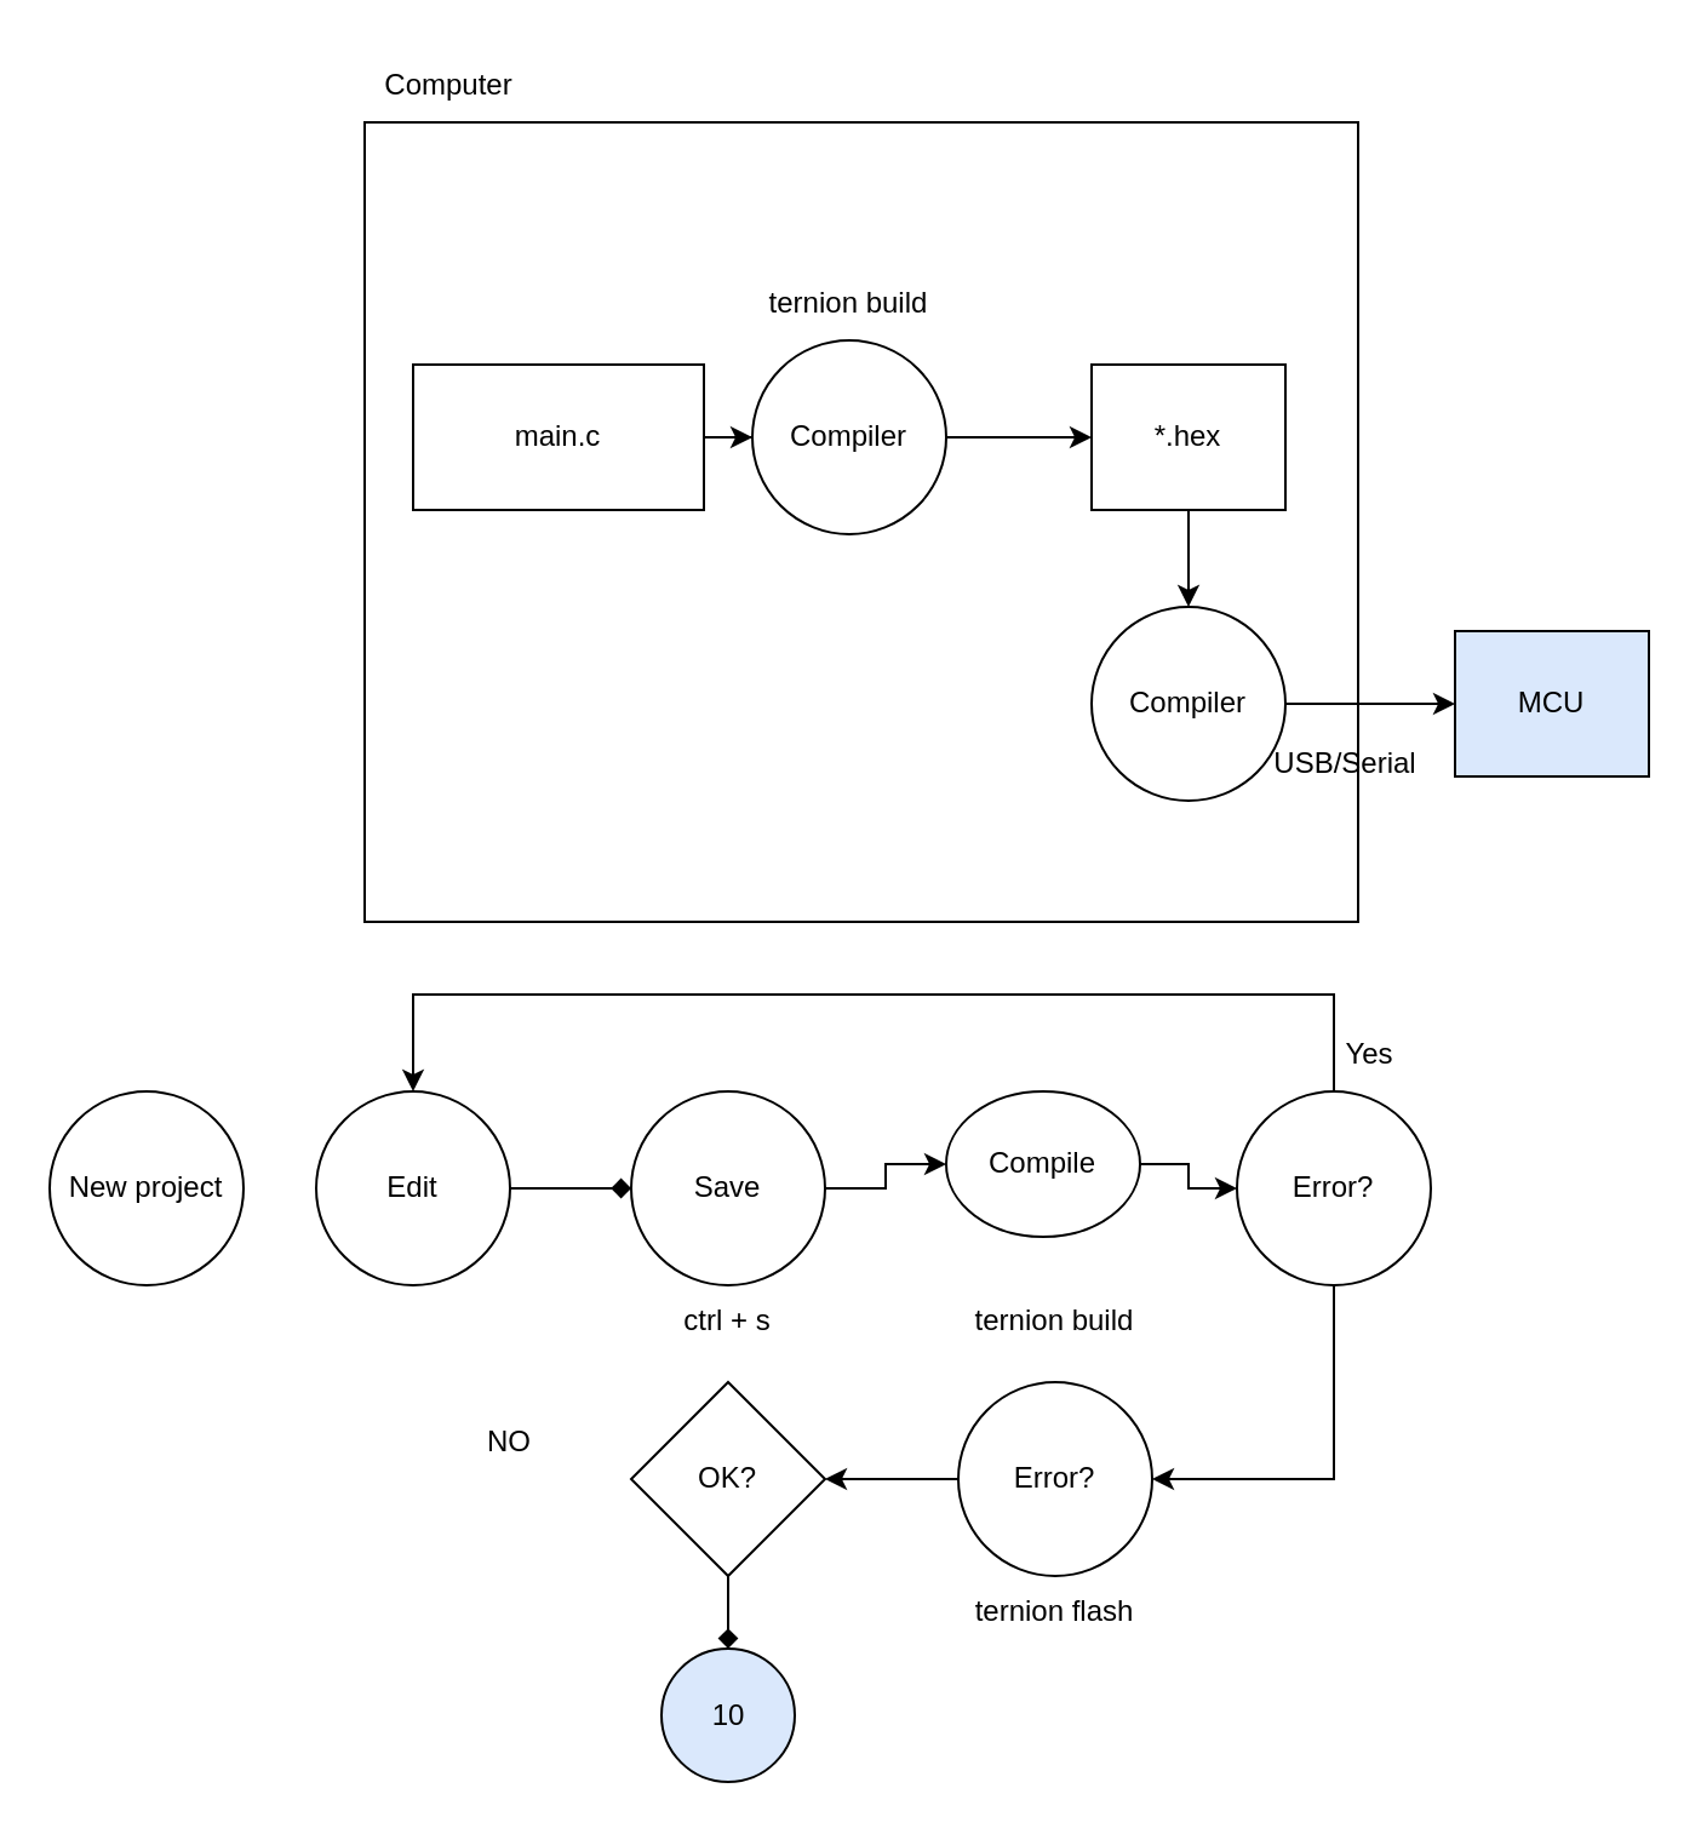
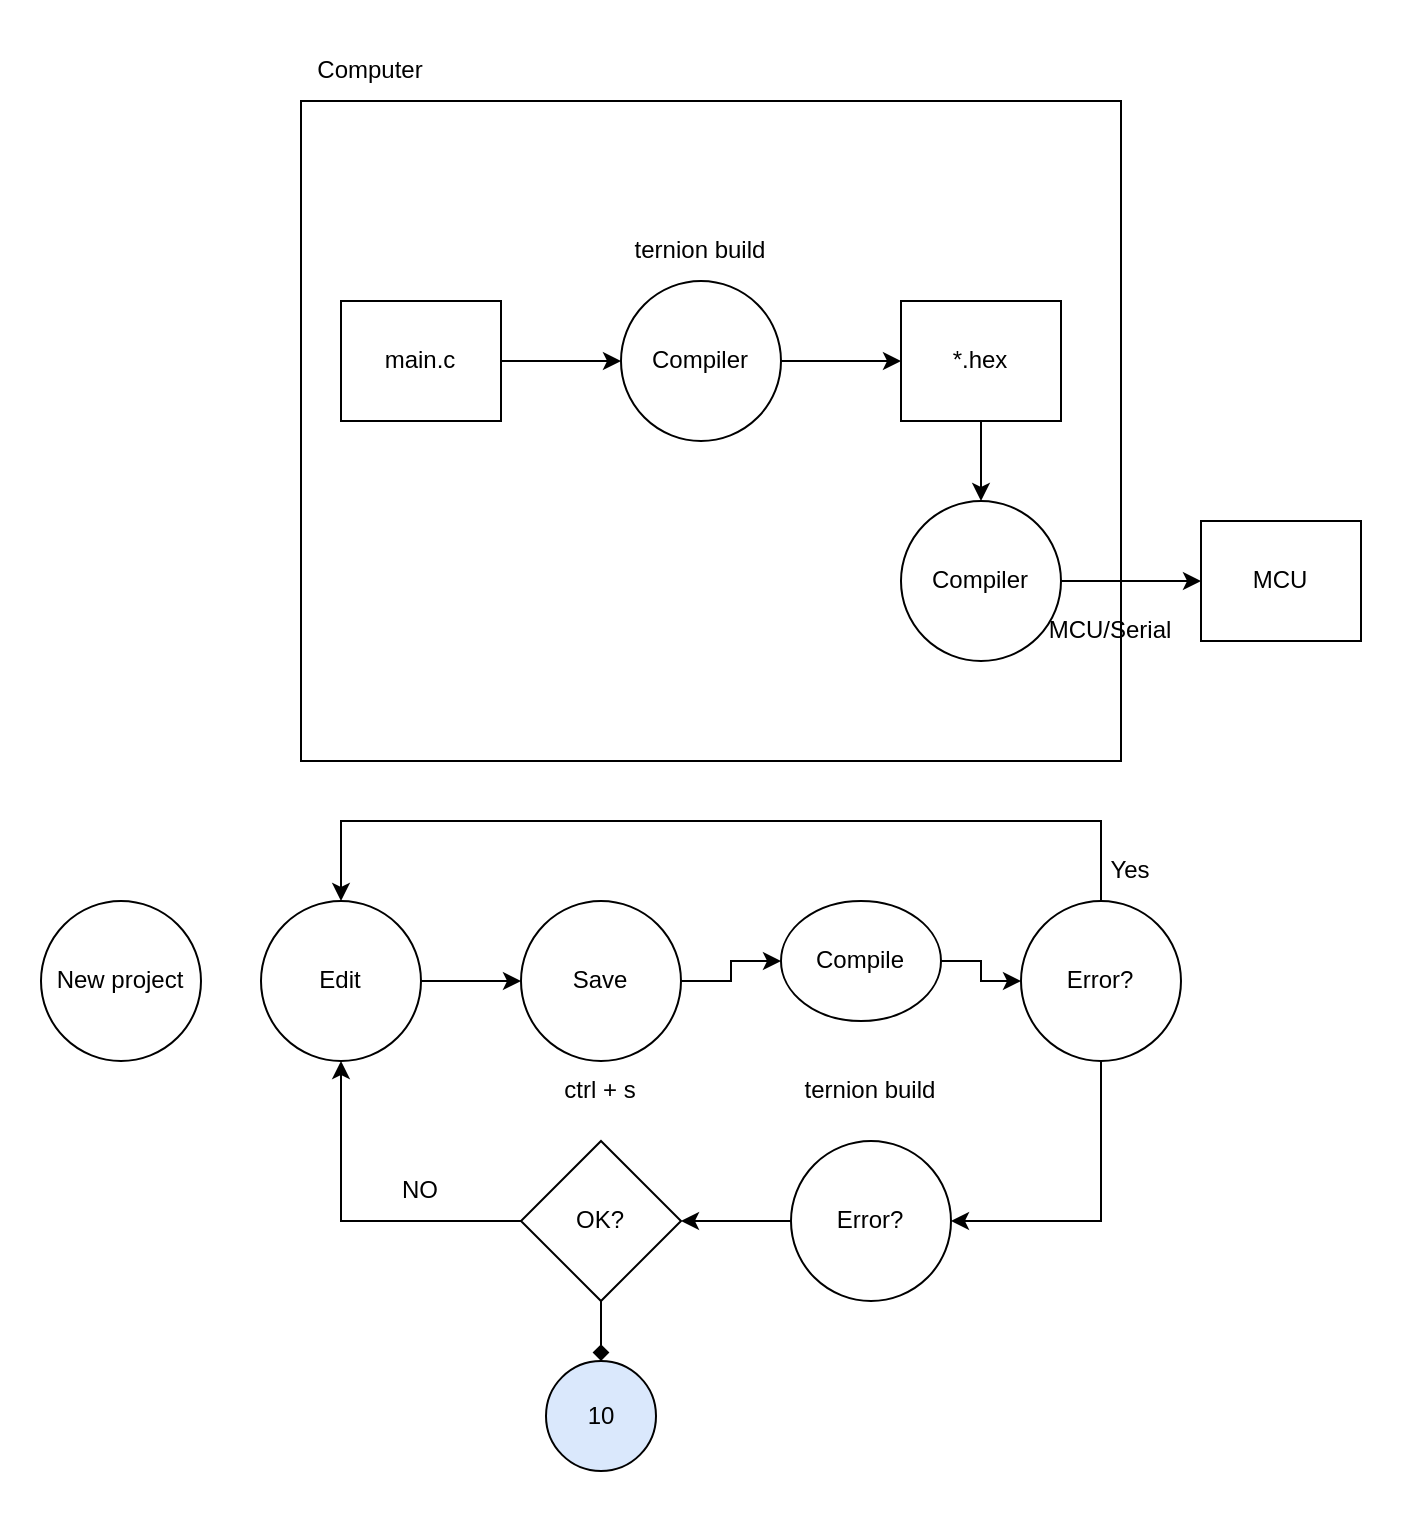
  <mxCell id="0" />
  <mxCell id="1" parent="0" />
  <mxCell id="2" value="" style="rounded=0;whiteSpace=wrap;html=1;" vertex="1" parent="1"><mxGeometry x="150" y="50" width="410" height="330" as="geometry" /></mxCell>
  <mxCell id="3" value="" style="edgeStyle=orthogonalEdgeStyle;rounded=0;orthogonalLoop=1;jettySize=auto;html=1;" edge="1" parent="1" source="4" target="6"><mxGeometry relative="1" as="geometry" /></mxCell>
- <mxCell id="4" value="main.c" style="rounded=0;whiteSpace=wrap;html=1;" vertex="1" parent="1"><mxGeometry x="170" y="150" width="120" height="60" as="geometry" /></mxCell>
+ <mxCell id="4" value="main.c" style="rounded=0;whiteSpace=wrap;html=1;" vertex="1" parent="1"><mxGeometry x="170" y="150" width="80" height="60" as="geometry" /></mxCell>
  <mxCell id="5" value="" style="edgeStyle=orthogonalEdgeStyle;rounded=0;orthogonalLoop=1;jettySize=auto;html=1;" edge="1" parent="1" source="6" target="9"><mxGeometry relative="1" as="geometry" /></mxCell>
  <mxCell id="6" value="Compiler" style="ellipse;whiteSpace=wrap;html=1;aspect=fixed;" vertex="1" parent="1"><mxGeometry x="310" y="140" width="80" height="80" as="geometry" /></mxCell>
- <mxCell id="7" value="MCU" style="rounded=0;whiteSpace=wrap;html=1;fillColor=#dae8fc;" vertex="1" parent="1"><mxGeometry x="600" y="260" width="80" height="60" as="geometry" /></mxCell>
+ <mxCell id="7" value="MCU" style="rounded=0;whiteSpace=wrap;html=1;" vertex="1" parent="1"><mxGeometry x="600" y="260" width="80" height="60" as="geometry" /></mxCell>
  <mxCell id="8" value="" style="edgeStyle=orthogonalEdgeStyle;rounded=0;orthogonalLoop=1;jettySize=auto;html=1;" edge="1" parent="1" source="9" target="11"><mxGeometry relative="1" as="geometry" /></mxCell>
  <mxCell id="9" value="*.hex" style="rounded=0;whiteSpace=wrap;html=1;" vertex="1" parent="1"><mxGeometry x="450" y="150" width="80" height="60" as="geometry" /></mxCell>
  <mxCell id="10" value="" style="edgeStyle=orthogonalEdgeStyle;rounded=0;orthogonalLoop=1;jettySize=auto;html=1;" edge="1" parent="1" source="11" target="7"><mxGeometry relative="1" as="geometry" /></mxCell>
  <mxCell id="11" value="Compiler" style="ellipse;whiteSpace=wrap;html=1;aspect=fixed;" vertex="1" parent="1"><mxGeometry x="450" y="250" width="80" height="80" as="geometry" /></mxCell>
  <mxCell id="12" value="ternion build" style="text;html=1;align=center;verticalAlign=middle;whiteSpace=wrap;rounded=0;" vertex="1" parent="1"><mxGeometry x="305" y="110" width="90" height="30" as="geometry" /></mxCell>
  <mxCell id="13" value="Computer" style="text;html=1;align=center;verticalAlign=middle;whiteSpace=wrap;rounded=0;" vertex="1" parent="1"><mxGeometry x="140" y="20" width="90" height="30" as="geometry" /></mxCell>
- <mxCell id="14" value="USB/Serial" style="text;html=1;align=center;verticalAlign=middle;whiteSpace=wrap;rounded=0;" vertex="1" parent="1"><mxGeometry x="510" y="300" width="90" height="30" as="geometry" /></mxCell>
- <mxCell id="15" value="" style="edgeStyle=orthogonalEdgeStyle;rounded=0;orthogonalLoop=1;jettySize=auto;html=1;endArrow=diamond;" edge="1" parent="1" source="16" target="18"><mxGeometry relative="1" as="geometry" /></mxCell>
+ <mxCell id="14" value="MCU/Serial" style="text;html=1;align=center;verticalAlign=middle;whiteSpace=wrap;rounded=0;" vertex="1" parent="1"><mxGeometry x="510" y="300" width="90" height="30" as="geometry" /></mxCell>
+ <mxCell id="15" value="" style="edgeStyle=orthogonalEdgeStyle;rounded=0;orthogonalLoop=1;jettySize=auto;html=1;" edge="1" parent="1" source="16" target="18"><mxGeometry relative="1" as="geometry" /></mxCell>
  <mxCell id="16" value="Edit" style="ellipse;whiteSpace=wrap;html=1;aspect=fixed;" vertex="1" parent="1"><mxGeometry x="130" y="450" width="80" height="80" as="geometry" /></mxCell>
  <mxCell id="17" value="" style="edgeStyle=orthogonalEdgeStyle;rounded=0;orthogonalLoop=1;jettySize=auto;html=1;" edge="1" parent="1" source="18" target="20"><mxGeometry relative="1" as="geometry" /></mxCell>
  <mxCell id="18" value="Save" style="ellipse;whiteSpace=wrap;html=1;aspect=fixed;" vertex="1" parent="1"><mxGeometry x="260" y="450" width="80" height="80" as="geometry" /></mxCell>
  <mxCell id="19" value="" style="edgeStyle=orthogonalEdgeStyle;rounded=0;orthogonalLoop=1;jettySize=auto;html=1;" edge="1" parent="1" source="20" target="23"><mxGeometry relative="1" as="geometry" /></mxCell>
  <mxCell id="20" value="Compile" style="ellipse;whiteSpace=wrap;html=1;aspect=fixed;" vertex="1" parent="1"><mxGeometry x="390" y="450" width="80" height="60" as="geometry" /></mxCell>
  <mxCell id="21" style="edgeStyle=orthogonalEdgeStyle;rounded=0;orthogonalLoop=1;jettySize=auto;html=1;entryX=0.5;entryY=0;entryDx=0;entryDy=0;" edge="1" parent="1" source="23" target="16"><mxGeometry relative="1" as="geometry"><Array as="points"><mxPoint x="550" y="410" /><mxPoint x="170" y="410" /></Array></mxGeometry></mxCell>
  <mxCell id="22" style="edgeStyle=orthogonalEdgeStyle;rounded=0;orthogonalLoop=1;jettySize=auto;html=1;entryX=1;entryY=0.5;entryDx=0;entryDy=0;" edge="1" parent="1" source="23" target="28"><mxGeometry relative="1" as="geometry"><Array as="points"><mxPoint x="550" y="610" /></Array></mxGeometry></mxCell>
  <mxCell id="23" value="Error?" style="ellipse;whiteSpace=wrap;html=1;aspect=fixed;" vertex="1" parent="1"><mxGeometry x="510" y="450" width="80" height="80" as="geometry" /></mxCell>
  <mxCell id="24" value="Yes" style="text;html=1;align=center;verticalAlign=middle;whiteSpace=wrap;rounded=0;" vertex="1" parent="1"><mxGeometry x="520" y="420" width="90" height="30" as="geometry" /></mxCell>
  <mxCell id="25" value="ternion build" style="text;html=1;align=center;verticalAlign=middle;whiteSpace=wrap;rounded=0;" vertex="1" parent="1"><mxGeometry x="380" y="530" width="110" height="30" as="geometry" /></mxCell>
  <mxCell id="26" value="ctrl + s" style="text;html=1;align=center;verticalAlign=middle;whiteSpace=wrap;rounded=0;" vertex="1" parent="1"><mxGeometry x="245" y="530" width="110" height="30" as="geometry" /></mxCell>
  <mxCell id="27" value="" style="edgeStyle=orthogonalEdgeStyle;rounded=0;orthogonalLoop=1;jettySize=auto;html=1;" edge="1" parent="1" source="28" target="31"><mxGeometry relative="1" as="geometry" /></mxCell>
  <mxCell id="28" value="Error?" style="ellipse;whiteSpace=wrap;html=1;aspect=fixed;" vertex="1" parent="1"><mxGeometry x="395" y="570" width="80" height="80" as="geometry" /></mxCell>
+ <mxCell id="29" style="edgeStyle=orthogonalEdgeStyle;rounded=0;orthogonalLoop=1;jettySize=auto;html=1;entryX=0.5;entryY=1;entryDx=0;entryDy=0;" edge="1" parent="1" source="31" target="16"><mxGeometry relative="1" as="geometry" /></mxCell>
  <mxCell id="30" value="" style="edgeStyle=orthogonalEdgeStyle;rounded=0;orthogonalLoop=1;jettySize=auto;html=1;endArrow=diamond;" edge="1" parent="1" source="31" target="33"><mxGeometry relative="1" as="geometry" /></mxCell>
  <mxCell id="31" value="OK?" style="rhombus;whiteSpace=wrap;html=1;" vertex="1" parent="1"><mxGeometry x="260" y="570" width="80" height="80" as="geometry" /></mxCell>
  <mxCell id="32" value="NO" style="text;html=1;align=center;verticalAlign=middle;whiteSpace=wrap;rounded=0;" vertex="1" parent="1"><mxGeometry x="155" y="580" width="110" height="30" as="geometry" /></mxCell>
  <mxCell id="33" value="10" style="ellipse;whiteSpace=wrap;html=1;aspect=fixed;fillColor=#dae8fc;" vertex="1" parent="1"><mxGeometry x="272.5" y="680" width="55" height="55" as="geometry" /></mxCell>
  <mxCell id="34" value="New project" style="ellipse;whiteSpace=wrap;html=1;aspect=fixed;" vertex="1" parent="1"><mxGeometry x="20" y="450" width="80" height="80" as="geometry" /></mxCell>
- <mxCell id="35" value="ternion flash" style="text;html=1;align=center;verticalAlign=middle;whiteSpace=wrap;rounded=0;" vertex="1" parent="1"><mxGeometry x="380" y="650" width="110" height="30" as="geometry" /></mxCell>
